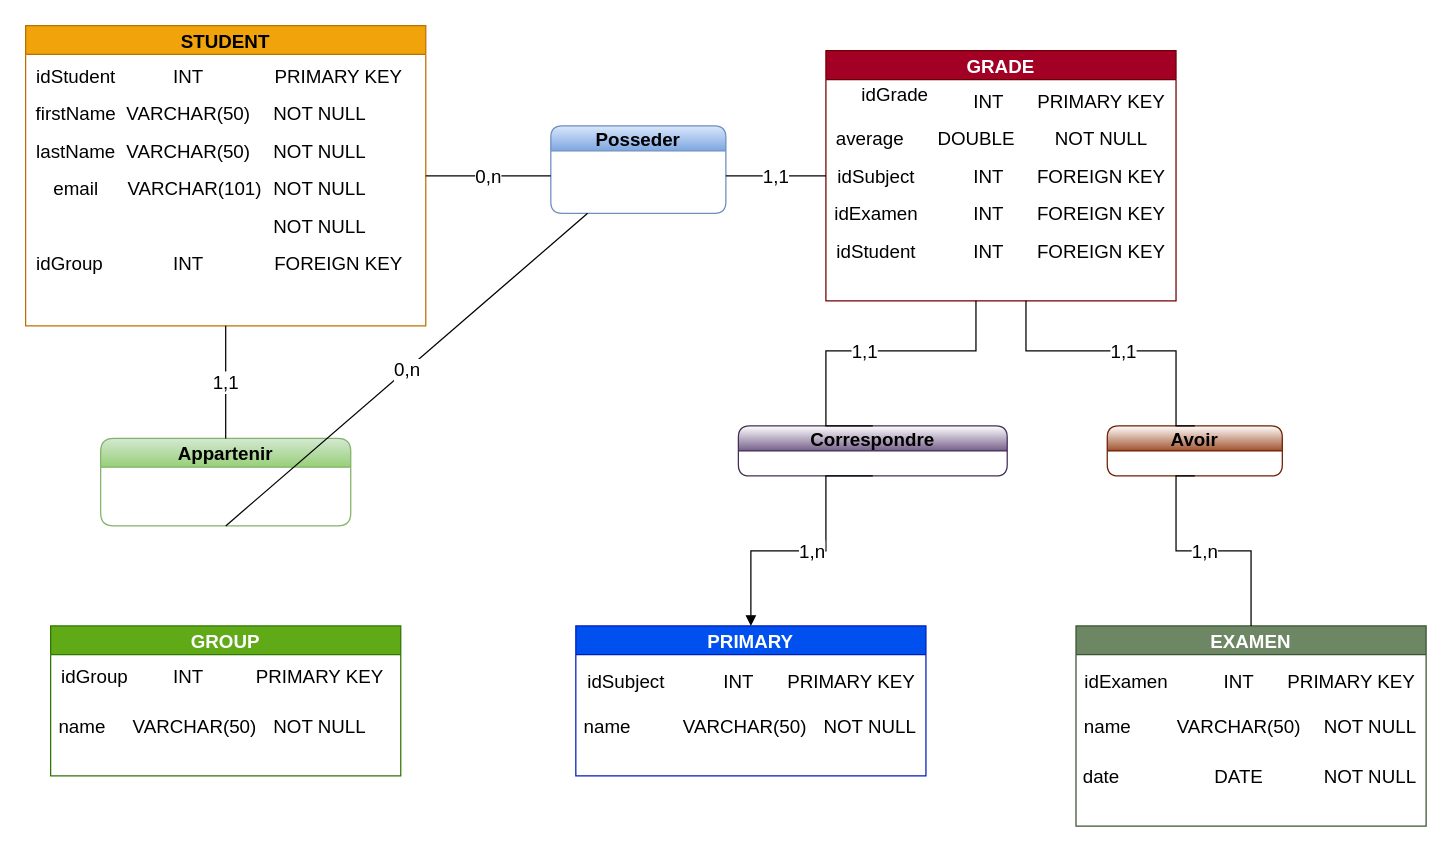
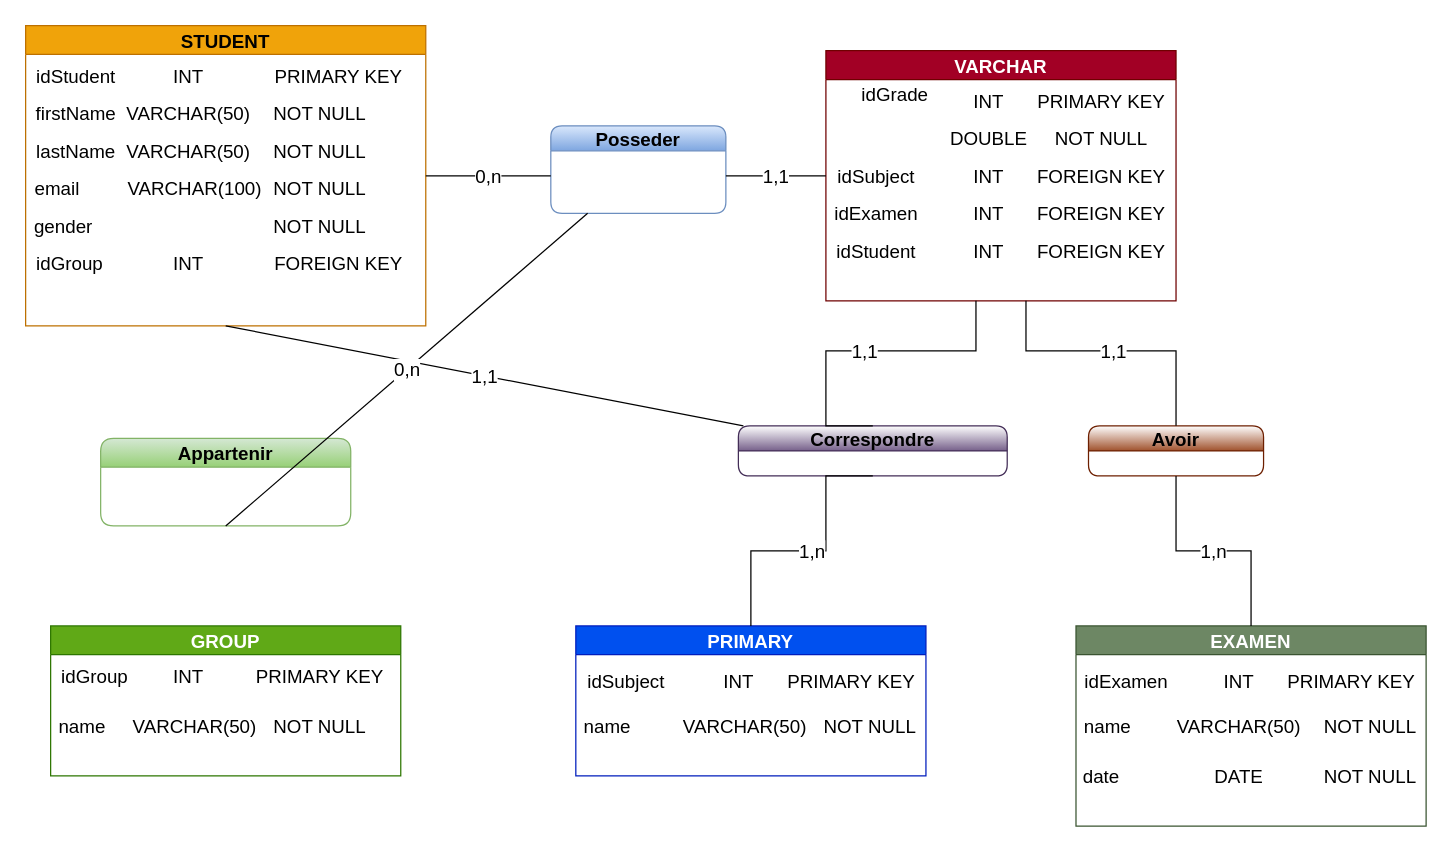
  <mxCell id="0" />
  <mxCell id="1" parent="0" />
  <mxCell id="2" value="STUDENT" style="swimlane;fontSize=15;fillColor=#f0a30a;fontColor=#000000;strokeColor=#BD7000;" parent="1" vertex="1"><mxGeometry x="20" y="20" width="320" height="240" as="geometry" /></mxCell>
  <mxCell id="3" value="idStudent" style="text;html=1;align=center;verticalAlign=middle;resizable=0;points=[];autosize=1;strokeColor=none;fillColor=none;fontSize=15;" parent="2" vertex="1"><mxGeometry y="30" width="80" height="20" as="geometry" /></mxCell>
  <mxCell id="4" value="firstName" style="text;html=1;align=center;verticalAlign=middle;resizable=0;points=[];autosize=1;strokeColor=none;fillColor=none;fontSize=15;" parent="2" vertex="1"><mxGeometry y="60" width="80" height="20" as="geometry" /></mxCell>
  <mxCell id="5" value="lastName" style="text;html=1;align=center;verticalAlign=middle;resizable=0;points=[];autosize=1;strokeColor=none;fillColor=none;fontSize=15;" parent="2" vertex="1"><mxGeometry y="90" width="80" height="20" as="geometry" /></mxCell>
- <mxCell id="6" value="email" style="text;html=1;align=center;verticalAlign=middle;resizable=0;points=[];autosize=1;strokeColor=none;fillColor=none;fontSize=15;" parent="2" vertex="1"><mxGeometry x="15" y="120" width="50" height="20" as="geometry" /></mxCell>
+ <mxCell id="6" value="email" style="text;html=1;align=center;verticalAlign=middle;resizable=0;points=[];autosize=1;strokeColor=none;fillColor=none;fontSize=15;" parent="2" vertex="1"><mxGeometry y="120" width="50" height="20" as="geometry" /></mxCell>
+ <mxCell id="7" value="gender" style="text;html=1;align=center;verticalAlign=middle;resizable=0;points=[];autosize=1;strokeColor=none;fillColor=none;fontSize=15;" parent="2" vertex="1"><mxGeometry y="150" width="60" height="20" as="geometry" /></mxCell>
  <mxCell id="8" value="idGroup" style="text;html=1;align=center;verticalAlign=middle;resizable=0;points=[];autosize=1;strokeColor=none;fillColor=none;fontSize=15;" parent="2" vertex="1"><mxGeometry y="180" width="70" height="20" as="geometry" /></mxCell>
  <mxCell id="9" value="PRIMARY KEY" style="text;html=1;align=center;verticalAlign=middle;resizable=0;points=[];autosize=1;strokeColor=none;fillColor=none;fontSize=15;" parent="2" vertex="1"><mxGeometry x="190" y="30" width="120" height="20" as="geometry" /></mxCell>
  <mxCell id="10" value="VARCHAR(50)" style="text;html=1;align=center;verticalAlign=middle;resizable=0;points=[];autosize=1;strokeColor=none;fillColor=none;fontSize=15;" parent="2" vertex="1"><mxGeometry x="75" y="60" width="110" height="20" as="geometry" /></mxCell>
  <mxCell id="11" value="VARCHAR(50)" style="text;html=1;align=center;verticalAlign=middle;resizable=0;points=[];autosize=1;strokeColor=none;fillColor=none;fontSize=15;" parent="2" vertex="1"><mxGeometry x="75" y="90" width="110" height="20" as="geometry" /></mxCell>
- <mxCell id="12" value="VARCHAR(101)" style="text;html=1;align=center;verticalAlign=middle;resizable=0;points=[];autosize=1;strokeColor=none;fillColor=none;fontSize=15;" parent="2" vertex="1"><mxGeometry x="75" y="120" width="120" height="20" as="geometry" /></mxCell>
+ <mxCell id="12" value="VARCHAR(100)" style="text;html=1;align=center;verticalAlign=middle;resizable=0;points=[];autosize=1;strokeColor=none;fillColor=none;fontSize=15;" parent="2" vertex="1"><mxGeometry x="75" y="120" width="120" height="20" as="geometry" /></mxCell>
  <mxCell id="13" value="INT" style="text;html=1;align=center;verticalAlign=middle;resizable=0;points=[];autosize=1;strokeColor=none;fillColor=none;fontSize=15;" parent="2" vertex="1"><mxGeometry x="110" y="180" width="40" height="20" as="geometry" /></mxCell>
  <mxCell id="14" value="FOREIGN KEY" style="text;html=1;align=center;verticalAlign=middle;resizable=0;points=[];autosize=1;strokeColor=none;fillColor=none;fontSize=15;" parent="2" vertex="1"><mxGeometry x="190" y="180" width="120" height="20" as="geometry" /></mxCell>
  <mxCell id="15" value="NOT NULL" style="text;html=1;align=center;verticalAlign=middle;resizable=0;points=[];autosize=1;strokeColor=none;fillColor=none;fontSize=15;" parent="2" vertex="1"><mxGeometry x="190" y="60" width="90" height="20" as="geometry" /></mxCell>
  <mxCell id="16" value="NOT NULL" style="text;html=1;align=center;verticalAlign=middle;resizable=0;points=[];autosize=1;strokeColor=none;fillColor=none;fontSize=15;" parent="2" vertex="1"><mxGeometry x="190" y="90" width="90" height="20" as="geometry" /></mxCell>
  <mxCell id="17" value="NOT NULL" style="text;html=1;align=center;verticalAlign=middle;resizable=0;points=[];autosize=1;strokeColor=none;fillColor=none;fontSize=15;" parent="2" vertex="1"><mxGeometry x="190" y="120" width="90" height="20" as="geometry" /></mxCell>
  <mxCell id="18" value="NOT NULL" style="text;html=1;align=center;verticalAlign=middle;resizable=0;points=[];autosize=1;strokeColor=none;fillColor=none;fontSize=15;" parent="2" vertex="1"><mxGeometry x="190" y="150" width="90" height="20" as="geometry" /></mxCell>
  <mxCell id="19" value="INT" style="text;html=1;align=center;verticalAlign=middle;resizable=0;points=[];autosize=1;strokeColor=none;fillColor=none;fontSize=15;" parent="2" vertex="1"><mxGeometry x="110" y="30" width="40" height="20" as="geometry" /></mxCell>
  <mxCell id="20" value="GROUP" style="swimlane;fontSize=15;startSize=23;fillColor=#60a917;fontColor=#ffffff;strokeColor=#2D7600;" parent="1" vertex="1"><mxGeometry x="40" y="500" width="280" height="120" as="geometry" /></mxCell>
  <mxCell id="21" value="idGroup" style="text;html=1;align=center;verticalAlign=middle;resizable=0;points=[];autosize=1;strokeColor=none;fillColor=none;fontSize=15;" parent="20" vertex="1"><mxGeometry y="30" width="70" height="20" as="geometry" /></mxCell>
  <mxCell id="22" value="name" style="text;html=1;align=center;verticalAlign=middle;resizable=0;points=[];autosize=1;strokeColor=none;fillColor=none;fontSize=15;" parent="20" vertex="1"><mxGeometry y="70" width="50" height="20" as="geometry" /></mxCell>
  <mxCell id="23" value="INT" style="text;html=1;align=center;verticalAlign=middle;resizable=0;points=[];autosize=1;strokeColor=none;fillColor=none;fontSize=15;" parent="20" vertex="1"><mxGeometry x="90" y="30" width="40" height="20" as="geometry" /></mxCell>
  <mxCell id="24" value="VARCHAR(50)" style="text;html=1;align=center;verticalAlign=middle;resizable=0;points=[];autosize=1;strokeColor=none;fillColor=none;fontSize=15;" parent="20" vertex="1"><mxGeometry x="60" y="70" width="110" height="20" as="geometry" /></mxCell>
  <mxCell id="25" value="PRIMARY KEY" style="text;html=1;align=center;verticalAlign=middle;resizable=0;points=[];autosize=1;strokeColor=none;fillColor=none;fontSize=15;" parent="20" vertex="1"><mxGeometry x="155" y="30" width="120" height="20" as="geometry" /></mxCell>
  <mxCell id="26" value="NOT NULL" style="text;html=1;align=center;verticalAlign=middle;resizable=0;points=[];autosize=1;strokeColor=none;fillColor=none;fontSize=15;" parent="20" vertex="1"><mxGeometry x="170" y="70" width="90" height="20" as="geometry" /></mxCell>
  <mxCell id="27" value="Appartenir" style="swimlane;fontSize=15;rounded=1;fillColor=#d5e8d4;strokeColor=#82b366;gradientColor=#97d077;fontColor=#000000;" parent="1" vertex="1"><mxGeometry x="80" y="350" width="200" height="70" as="geometry" /></mxCell>
- <mxCell id="28" value="GRADE" style="swimlane;rounded=0;fontSize=15;fillColor=#a20025;fontColor=#ffffff;strokeColor=#6F0000;" parent="1" vertex="1"><mxGeometry x="660" y="40" width="280" height="200" as="geometry" /></mxCell>
+ <mxCell id="28" value="VARCHAR" style="swimlane;rounded=0;fontSize=15;fillColor=#a20025;fontColor=#ffffff;strokeColor=#6F0000;" parent="1" vertex="1"><mxGeometry x="660" y="40" width="280" height="200" as="geometry" /></mxCell>
  <mxCell id="29" value="idGrade" style="text;html=1;align=center;verticalAlign=middle;resizable=0;points=[];autosize=1;strokeColor=none;fillColor=none;fontSize=15;" parent="28" vertex="1"><mxGeometry x="20" y="25" width="70" height="20" as="geometry" /></mxCell>
- <mxCell id="30" value="average" style="text;html=1;align=center;verticalAlign=middle;resizable=0;points=[];autosize=1;strokeColor=none;fillColor=none;fontSize=15;" parent="28" vertex="1"><mxGeometry y="60" width="70" height="20" as="geometry" /></mxCell>
  <mxCell id="31" value="idSubject" style="text;html=1;align=center;verticalAlign=middle;resizable=0;points=[];autosize=1;strokeColor=none;fillColor=none;fontSize=15;" parent="28" vertex="1"><mxGeometry y="90" width="80" height="20" as="geometry" /></mxCell>
  <mxCell id="32" value="idExamen" style="text;html=1;align=center;verticalAlign=middle;resizable=0;points=[];autosize=1;strokeColor=none;fillColor=none;fontSize=15;" parent="28" vertex="1"><mxGeometry y="120" width="80" height="20" as="geometry" /></mxCell>
  <mxCell id="33" value="INT" style="text;html=1;align=center;verticalAlign=middle;resizable=0;points=[];autosize=1;strokeColor=none;fillColor=none;fontSize=15;" parent="28" vertex="1"><mxGeometry x="110" y="30" width="40" height="20" as="geometry" /></mxCell>
  <mxCell id="34" value="PRIMARY KEY" style="text;html=1;align=center;verticalAlign=middle;resizable=0;points=[];autosize=1;strokeColor=none;fillColor=none;fontSize=15;" parent="28" vertex="1"><mxGeometry x="160" y="30" width="120" height="20" as="geometry" /></mxCell>
- <mxCell id="35" value="DOUBLE" style="text;html=1;align=center;verticalAlign=middle;resizable=0;points=[];autosize=1;strokeColor=none;fillColor=none;fontSize=15;" parent="28" vertex="1"><mxGeometry x="80" y="60" width="80" height="20" as="geometry" /></mxCell>
+ <mxCell id="35" value="DOUBLE" style="text;html=1;align=center;verticalAlign=middle;resizable=0;points=[];autosize=1;strokeColor=none;fillColor=none;fontSize=15;" parent="28" vertex="1"><mxGeometry x="90" y="60" width="80" height="20" as="geometry" /></mxCell>
  <mxCell id="36" value="NOT NULL" style="text;html=1;align=center;verticalAlign=middle;resizable=0;points=[];autosize=1;strokeColor=none;fillColor=none;fontSize=15;" parent="28" vertex="1"><mxGeometry x="175" y="60" width="90" height="20" as="geometry" /></mxCell>
  <mxCell id="37" value="INT" style="text;html=1;align=center;verticalAlign=middle;resizable=0;points=[];autosize=1;strokeColor=none;fillColor=none;fontSize=15;" parent="28" vertex="1"><mxGeometry x="110" y="90" width="40" height="20" as="geometry" /></mxCell>
  <mxCell id="38" value="INT" style="text;html=1;align=center;verticalAlign=middle;resizable=0;points=[];autosize=1;strokeColor=none;fillColor=none;fontSize=15;" parent="28" vertex="1"><mxGeometry x="110" y="120" width="40" height="20" as="geometry" /></mxCell>
  <mxCell id="39" value="FOREIGN KEY" style="text;html=1;align=center;verticalAlign=middle;resizable=0;points=[];autosize=1;strokeColor=none;fillColor=none;fontSize=15;" parent="28" vertex="1"><mxGeometry x="160" y="90" width="120" height="20" as="geometry" /></mxCell>
  <mxCell id="40" value="FOREIGN KEY" style="text;html=1;align=center;verticalAlign=middle;resizable=0;points=[];autosize=1;strokeColor=none;fillColor=none;fontSize=15;" parent="28" vertex="1"><mxGeometry x="160" y="120" width="120" height="20" as="geometry" /></mxCell>
  <mxCell id="41" value="idStudent" style="text;html=1;align=center;verticalAlign=middle;resizable=0;points=[];autosize=1;strokeColor=none;fillColor=none;fontSize=15;" parent="28" vertex="1"><mxGeometry y="150" width="80" height="20" as="geometry" /></mxCell>
  <mxCell id="42" value="INT" style="text;html=1;align=center;verticalAlign=middle;resizable=0;points=[];autosize=1;strokeColor=none;fillColor=none;fontSize=15;" parent="28" vertex="1"><mxGeometry x="110" y="150" width="40" height="20" as="geometry" /></mxCell>
  <mxCell id="43" value="FOREIGN KEY" style="text;html=1;align=center;verticalAlign=middle;resizable=0;points=[];autosize=1;strokeColor=none;fillColor=none;fontSize=15;" parent="28" vertex="1"><mxGeometry x="160" y="150" width="120" height="20" as="geometry" /></mxCell>
  <mxCell id="44" value="PRIMARY" style="swimlane;rounded=0;fontSize=15;fillColor=#0050ef;fontColor=#ffffff;strokeColor=#001DBC;" parent="1" vertex="1"><mxGeometry x="460" y="500" width="280" height="120" as="geometry" /></mxCell>
  <mxCell id="45" value="idSubject" style="text;html=1;align=center;verticalAlign=middle;resizable=0;points=[];autosize=1;strokeColor=none;fillColor=none;fontSize=15;" parent="44" vertex="1"><mxGeometry y="34" width="80" height="20" as="geometry" /></mxCell>
  <mxCell id="46" value="name" style="text;html=1;align=center;verticalAlign=middle;resizable=0;points=[];autosize=1;strokeColor=none;fillColor=none;fontSize=15;" parent="44" vertex="1"><mxGeometry y="70" width="50" height="20" as="geometry" /></mxCell>
  <mxCell id="47" value="INT" style="text;html=1;align=center;verticalAlign=middle;resizable=0;points=[];autosize=1;strokeColor=none;fillColor=none;fontSize=15;" parent="44" vertex="1"><mxGeometry x="110" y="34" width="40" height="20" as="geometry" /></mxCell>
  <mxCell id="48" value="PRIMARY KEY" style="text;html=1;align=center;verticalAlign=middle;resizable=0;points=[];autosize=1;strokeColor=none;fillColor=none;fontSize=15;" parent="44" vertex="1"><mxGeometry x="160" y="34" width="120" height="20" as="geometry" /></mxCell>
  <mxCell id="49" value="VARCHAR(50)" style="text;html=1;align=center;verticalAlign=middle;resizable=0;points=[];autosize=1;strokeColor=none;fillColor=none;fontSize=15;" parent="44" vertex="1"><mxGeometry x="80" y="70" width="110" height="20" as="geometry" /></mxCell>
  <mxCell id="50" value="NOT NULL" style="text;html=1;align=center;verticalAlign=middle;resizable=0;points=[];autosize=1;strokeColor=none;fillColor=none;fontSize=15;" parent="44" vertex="1"><mxGeometry x="190" y="70" width="90" height="20" as="geometry" /></mxCell>
  <mxCell id="51" value="EXAMEN" style="swimlane;rounded=0;fontSize=15;fillColor=#6d8764;fontColor=#ffffff;strokeColor=#3A5431;" parent="1" vertex="1"><mxGeometry x="860" y="500" width="280" height="160" as="geometry" /></mxCell>
  <mxCell id="52" value="idExamen" style="text;html=1;align=center;verticalAlign=middle;resizable=0;points=[];autosize=1;strokeColor=none;fillColor=none;fontSize=15;" parent="51" vertex="1"><mxGeometry y="34" width="80" height="20" as="geometry" /></mxCell>
  <mxCell id="53" value="name" style="text;html=1;align=center;verticalAlign=middle;resizable=0;points=[];autosize=1;strokeColor=none;fillColor=none;fontSize=15;" parent="51" vertex="1"><mxGeometry y="70" width="50" height="20" as="geometry" /></mxCell>
  <mxCell id="54" value="date" style="text;html=1;align=center;verticalAlign=middle;resizable=0;points=[];autosize=1;strokeColor=none;fillColor=none;fontSize=15;" parent="51" vertex="1"><mxGeometry y="110" width="40" height="20" as="geometry" /></mxCell>
  <mxCell id="55" value="INT" style="text;html=1;align=center;verticalAlign=middle;resizable=0;points=[];autosize=1;strokeColor=none;fillColor=none;fontSize=15;" parent="51" vertex="1"><mxGeometry x="110" y="34" width="40" height="20" as="geometry" /></mxCell>
  <mxCell id="56" value="PRIMARY KEY" style="text;html=1;align=center;verticalAlign=middle;resizable=0;points=[];autosize=1;strokeColor=none;fillColor=none;fontSize=15;" parent="51" vertex="1"><mxGeometry x="160" y="34" width="120" height="20" as="geometry" /></mxCell>
  <mxCell id="57" value="VARCHAR(50)" style="text;html=1;align=center;verticalAlign=middle;resizable=0;points=[];autosize=1;strokeColor=none;fillColor=none;fontSize=15;" parent="51" vertex="1"><mxGeometry x="75" y="70" width="110" height="20" as="geometry" /></mxCell>
  <mxCell id="58" value="NOT NULL" style="text;html=1;align=center;verticalAlign=middle;resizable=0;points=[];autosize=1;strokeColor=none;fillColor=none;fontSize=15;" parent="51" vertex="1"><mxGeometry x="190" y="70" width="90" height="20" as="geometry" /></mxCell>
  <mxCell id="59" value="NOT NULL" style="text;html=1;align=center;verticalAlign=middle;resizable=0;points=[];autosize=1;strokeColor=none;fillColor=none;fontSize=15;" parent="51" vertex="1"><mxGeometry x="190" y="110" width="90" height="20" as="geometry" /></mxCell>
  <mxCell id="60" value="DATE" style="text;html=1;align=center;verticalAlign=middle;resizable=0;points=[];autosize=1;strokeColor=none;fillColor=none;fontSize=15;" parent="51" vertex="1"><mxGeometry x="105" y="110" width="50" height="20" as="geometry" /></mxCell>
  <mxCell id="61" value="Posseder" style="swimlane;fontSize=15;rounded=1;startSize=20;fillColor=#dae8fc;strokeColor=#6c8ebf;gradientColor=#7ea6e0;fontColor=#000000;" parent="1" vertex="1"><mxGeometry x="440" y="100" width="140" height="70" as="geometry" /></mxCell>
  <mxCell id="62" value="Correspondre" style="swimlane;fontSize=15;rounded=1;startSize=20;fillColor=#76608a;strokeColor=#432D57;fontColor=#000000;gradientColor=#ffffff;gradientDirection=north;" parent="1" vertex="1"><mxGeometry x="590" y="340" width="215" height="40" as="geometry" /></mxCell>
- <mxCell id="63" value="Avoir" style="swimlane;fontSize=15;rounded=1;startSize=20;fillColor=#a0522d;fontColor=#000000;strokeColor=#6D1F00;gradientColor=#ffffff;gradientDirection=north;" parent="1" vertex="1"><mxGeometry x="885" y="340" width="140" height="40" as="geometry" /></mxCell>
+ <mxCell id="63" value="Avoir" style="swimlane;fontSize=15;rounded=1;startSize=20;fillColor=#a0522d;fontColor=#000000;strokeColor=#6D1F00;gradientColor=#ffffff;gradientDirection=north;" parent="1" vertex="1"><mxGeometry x="870" y="340" width="140" height="40" as="geometry" /></mxCell>
  <mxCell id="64" value="1,1" style="endArrow=none;html=1;fontSize=15;" parent="1" target="31" edge="1"><mxGeometry width="50" height="50" relative="1" as="geometry"><mxPoint x="580" y="140" as="sourcePoint" /><mxPoint x="658" y="140" as="targetPoint" /></mxGeometry></mxCell>
  <mxCell id="65" value="0,n" style="endArrow=none;html=1;fontSize=15;exitX=1;exitY=0.5;exitDx=0;exitDy=0;" parent="1" source="2" edge="1"><mxGeometry width="50" height="50" relative="1" as="geometry"><mxPoint x="590" y="150" as="sourcePoint" /><mxPoint x="440" y="140" as="targetPoint" /></mxGeometry></mxCell>
- <mxCell id="66" value="1,1" style="endArrow=none;html=1;fontSize=15;entryX=0.5;entryY=0;entryDx=0;entryDy=0;exitX=0.5;exitY=1;exitDx=0;exitDy=0;" parent="1" source="2" target="27" edge="1"><mxGeometry width="50" height="50" relative="1" as="geometry"><mxPoint x="330" y="290" as="sourcePoint" /><mxPoint x="680" y="160" as="targetPoint" /></mxGeometry></mxCell>
+ <mxCell id="66" value="1,1" style="endArrow=none;html=1;fontSize=15;exitX=0.5;exitY=1;exitDx=0;exitDy=0;" parent="1" source="2" target="62" edge="1"><mxGeometry width="50" height="50" relative="1" as="geometry"><mxPoint x="330" y="290" as="sourcePoint" /><mxPoint x="680" y="160" as="targetPoint" /></mxGeometry></mxCell>
  <mxCell id="67" value="0,n" style="endArrow=none;html=1;fontSize=15;exitX=0.5;exitY=1;exitDx=0;exitDy=0;" parent="1" source="27" target="61" edge="1"><mxGeometry width="50" height="50" relative="1" as="geometry"><mxPoint x="210" y="270" as="sourcePoint" /><mxPoint x="210" y="350" as="targetPoint" /></mxGeometry></mxCell>
- <mxCell id="68" value="1,n" style="endArrow=block;html=1;fontSize=15;entryX=0.5;entryY=0;entryDx=0;entryDy=0;edgeStyle=orthogonalEdgeStyle;rounded=0;exitX=0.5;exitY=1;exitDx=0;exitDy=0;" parent="1" source="62" target="44" edge="1"><mxGeometry width="50" height="50" relative="1" as="geometry"><mxPoint x="660" y="410" as="sourcePoint" /><mxPoint x="600" y="480" as="targetPoint" /><Array as="points"><mxPoint x="660" y="440" /><mxPoint x="600" y="440" /></Array></mxGeometry></mxCell>
+ <mxCell id="68" value="1,n" style="endArrow=none;html=1;fontSize=15;entryX=0.5;entryY=0;entryDx=0;entryDy=0;edgeStyle=orthogonalEdgeStyle;rounded=0;exitX=0.5;exitY=1;exitDx=0;exitDy=0;" parent="1" source="62" target="44" edge="1"><mxGeometry width="50" height="50" relative="1" as="geometry"><mxPoint x="660" y="410" as="sourcePoint" /><mxPoint x="600" y="480" as="targetPoint" /><Array as="points"><mxPoint x="660" y="440" /><mxPoint x="600" y="440" /></Array></mxGeometry></mxCell>
  <mxCell id="69" value="1,1" style="endArrow=none;html=1;fontSize=15;edgeStyle=orthogonalEdgeStyle;rounded=0;entryX=0.5;entryY=0;entryDx=0;entryDy=0;" parent="1" target="62" edge="1"><mxGeometry width="50" height="50" relative="1" as="geometry"><mxPoint x="780" y="240" as="sourcePoint" /><mxPoint x="657" y="320" as="targetPoint" /><Array as="points"><mxPoint x="780" y="280" /><mxPoint x="660" y="280" /></Array></mxGeometry></mxCell>
  <mxCell id="70" value="1,1" style="endArrow=none;html=1;fontSize=15;entryX=0.5;entryY=0;entryDx=0;entryDy=0;edgeStyle=orthogonalEdgeStyle;rounded=0;" parent="1" target="63" edge="1"><mxGeometry width="50" height="50" relative="1" as="geometry"><mxPoint x="820" y="240" as="sourcePoint" /><mxPoint x="667.28" y="351.61" as="targetPoint" /><Array as="points"><mxPoint x="820" y="280" /><mxPoint x="940" y="280" /></Array></mxGeometry></mxCell>
  <mxCell id="71" value="1,n" style="endArrow=none;html=1;fontSize=15;entryX=0.5;entryY=0;entryDx=0;entryDy=0;exitX=0.5;exitY=1;exitDx=0;exitDy=0;edgeStyle=orthogonalEdgeStyle;rounded=0;" parent="1" source="63" target="51" edge="1"><mxGeometry width="50" height="50" relative="1" as="geometry"><mxPoint x="660" y="420" as="sourcePoint" /><mxPoint x="610" y="510" as="targetPoint" /><Array as="points"><mxPoint x="940" y="440" /><mxPoint x="1000" y="440" /></Array></mxGeometry></mxCell>
